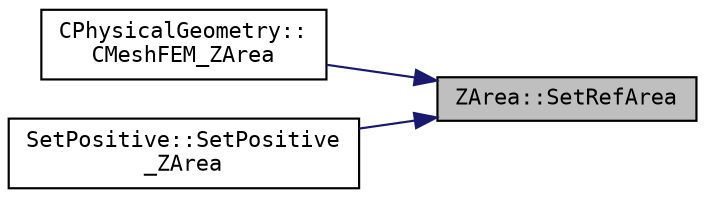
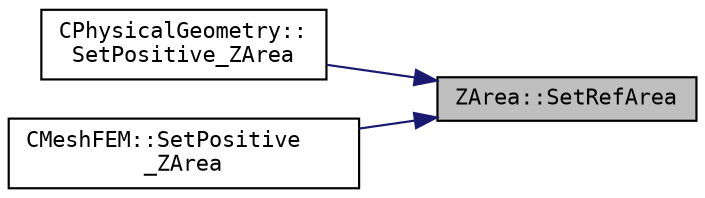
  digraph {
    fontname="DejaVu Sans Mono"
    rankdir=RL
    node [color=black fillcolor=white fontname="DejaVu Sans Mono" fontsize=10 shape=record style=filled]
    edge [color=midnightblue dir=back fontname="DejaVu Sans Mono" fontsize=10 labelfontname=Helvetica labelfontsize=10 style=solid]
    n1 [fillcolor=grey75 fontcolor=black height=0.2 label="ZArea::SetRefArea" width=0.4]
-   n2 [height=0.2 label="CPhysicalGeometry::\lCMeshFEM_ZArea" width=0.4]
-   n3 [height=0.2 label="SetPositive::SetPositive\l_ZArea" width=0.4]
+   n2 [height=0.2 label="CPhysicalGeometry::\lSetPositive_ZArea" width=0.4]
+   n3 [height=0.2 label="CMeshFEM::SetPositive\l_ZArea" width=0.4]
    n1 -> n2
    n1 -> n3
  }
